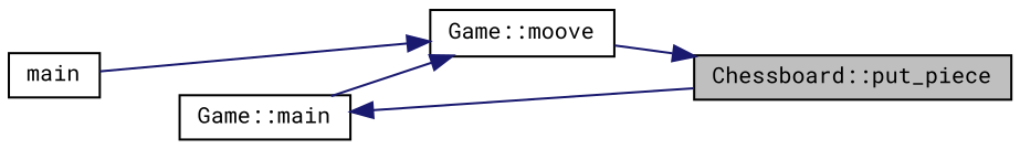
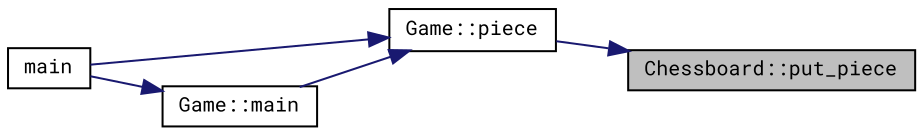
  digraph {
    fontname="Roboto Mono"
    rankdir=RL
    node [color=black fillcolor=white fontname="Roboto Mono" fontsize=10 shape=record style=filled]
    edge [color=midnightblue dir=back fontname="Roboto Mono" fontsize=10 labelfontname=Helvetica labelfontsize=10 style=solid]
    n1 [fillcolor=grey75 fontcolor=black height=0.2 label="Chessboard::put_piece" width=0.4]
-   n2 [height=0.2 label="Game::moove" width=0.4]
+   n2 [height=0.2 label="Game::piece" width=0.4]
    n3 [height=0.2 label=main width=0.4]
    n4 [height=0.2 label="Game::main" width=0.4]
    n1 -> n2
    n2 -> n3
    n2 -> n4
-   n4 -> n1
+   n4 -> n3
  }
